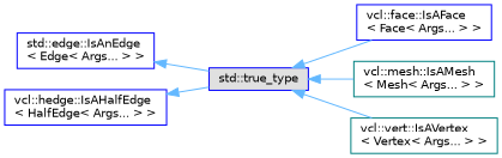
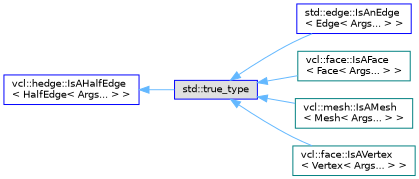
  digraph {
    rankdir=LR
    node [color=blue fillcolor=white fontname=Helvetica fontsize=10 shape=box style=filled]
    edge [color=steelblue1 dir=back fontname=Helvetica fontsize=10 labelfontname=Helvetica labelfontsize=10 style=solid]
    n1 [fillcolor="#E0E0E0" height=0.2 label="std::true_type" width=0.4]
    n2 [height=0.2 label="std::edge::IsAnEdge\l\< Edge\< Args... \> \>" width=0.4]
-   n3 [height=0.2 label="vcl::face::IsAFace\l\< Face\< Args... \> \>" width=0.4]
+   n3 [color=teal height=0.2 label="vcl::face::IsAFace\l\< Face\< Args... \> \>" width=0.4]
    n4 [color=teal height=0.2 label="vcl::mesh::IsAMesh\l\< Mesh\< Args... \> \>" width=0.4]
-   n5 [color=teal height=0.2 label="vcl::vert::IsAVertex\l\< Vertex\< Args... \> \>" width=0.4]
+   n5 [color=teal height=0.2 label="vcl::face::IsAVertex\l\< Vertex\< Args... \> \>" width=0.4]
    n6 [height=0.2 label="vcl::hedge::IsAHalfEdge\l\< HalfEdge\< Args... \> \>" width=0.4]
-   n2 -> n1
+   n1 -> n2
    n1 -> n3
    n1 -> n4
    n1 -> n5
    n6 -> n1
  }
